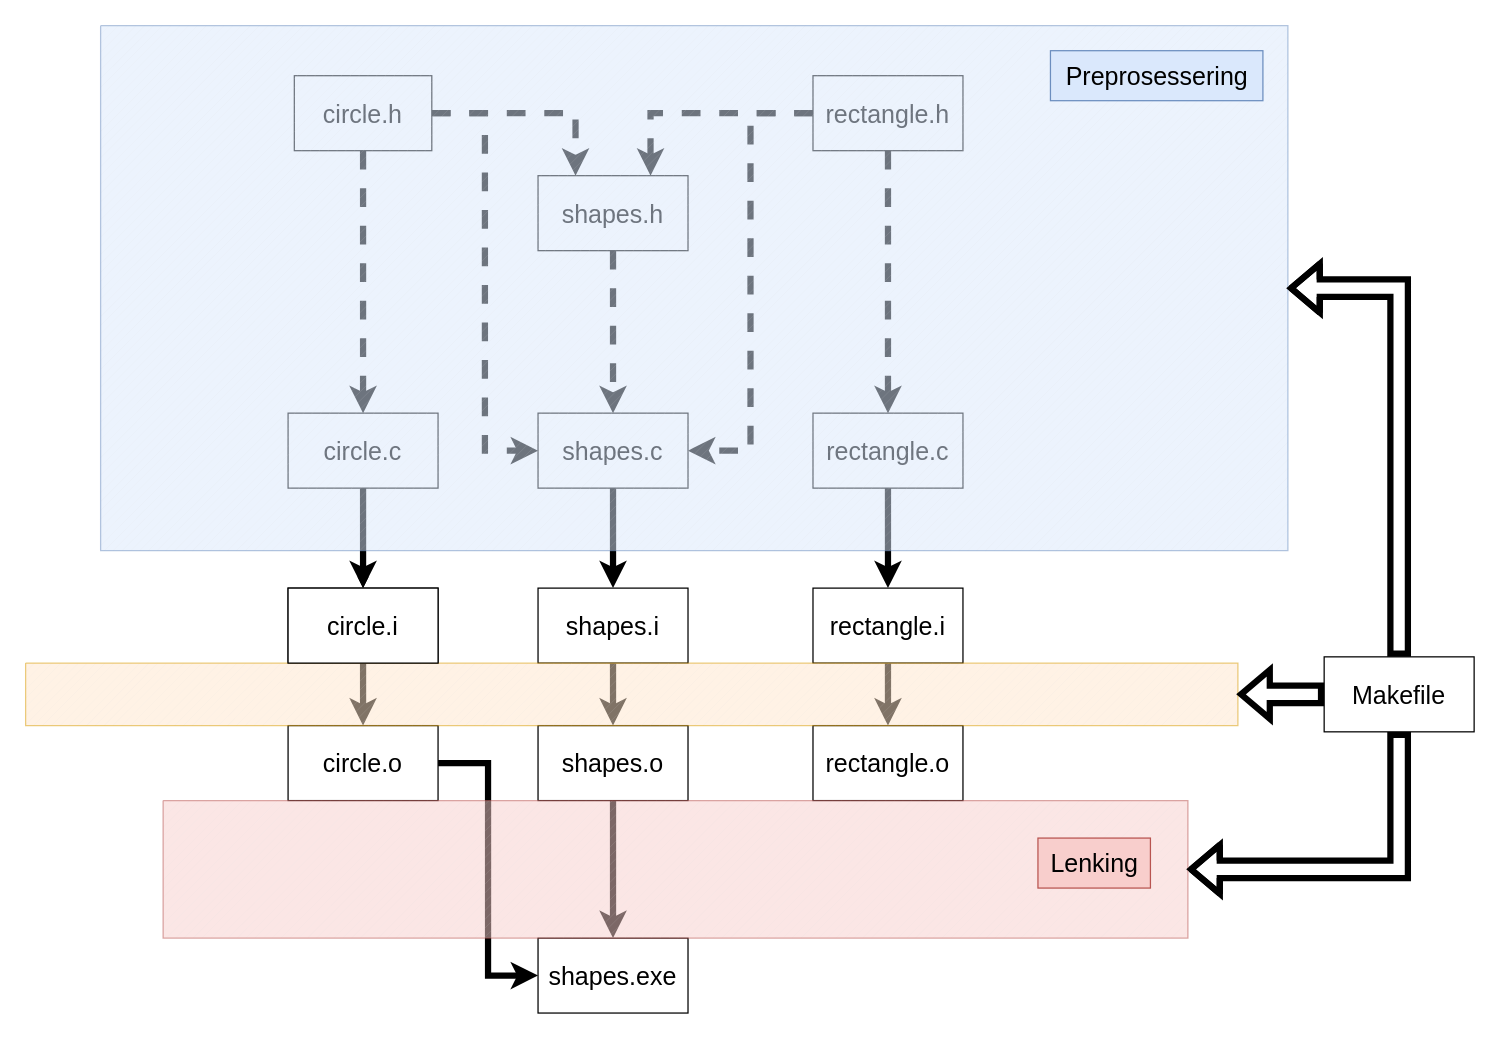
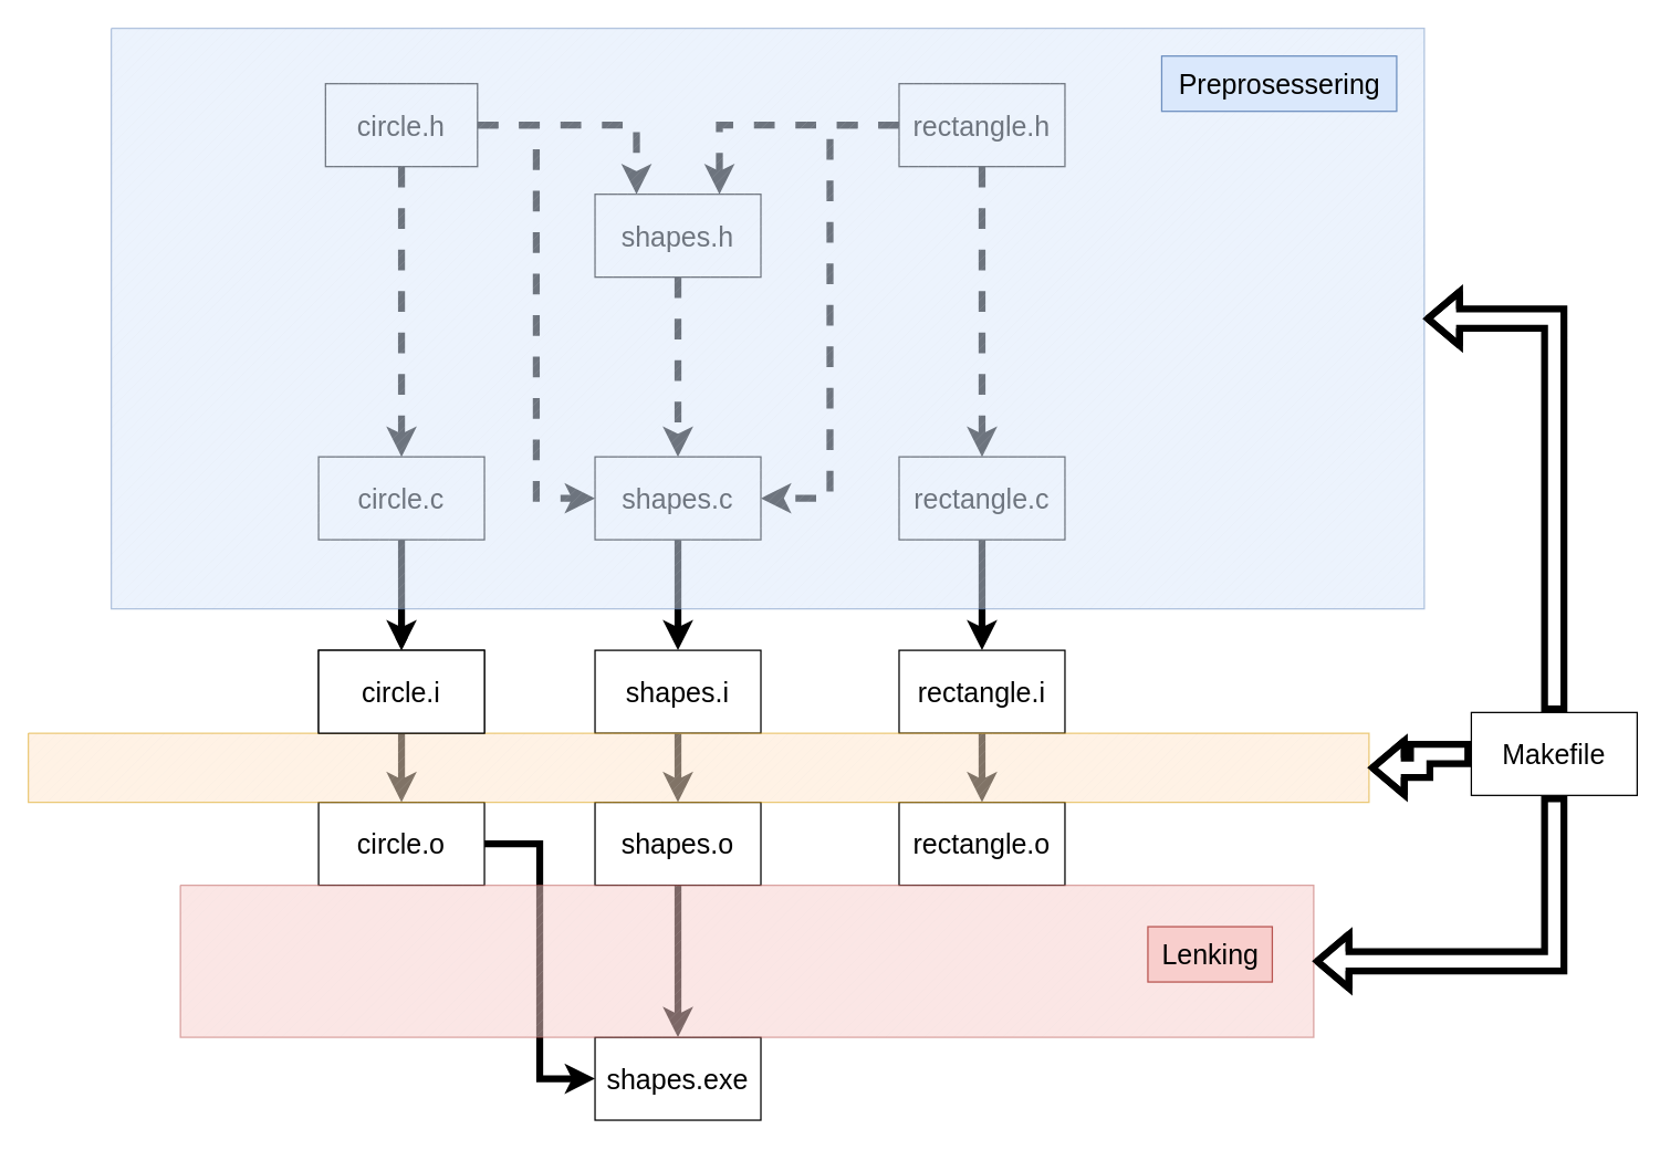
  <mxCell id="0" />
  <mxCell id="1" parent="0" />
  <mxCell id="2" style="edgeStyle=orthogonalEdgeStyle;rounded=0;orthogonalLoop=1;jettySize=auto;html=1;entryX=0.5;entryY=0;entryDx=0;entryDy=0;dashed=1;strokeWidth=5;" edge="1" parent="1" source="3" target="18"><mxGeometry relative="1" as="geometry" /></mxCell>
  <mxCell id="3" value="&lt;font style=&quot;font-size: 20px;&quot;&gt;shapes.h&lt;/font&gt;" style="rounded=0;whiteSpace=wrap;html=1;strokeColor=default;align=center;verticalAlign=middle;fontFamily=Helvetica;fontSize=12;fontColor=default;fillColor=default;" vertex="1" parent="1"><mxGeometry x="430" y="140" width="120" height="60" as="geometry" /></mxCell>
  <mxCell id="4" style="edgeStyle=orthogonalEdgeStyle;rounded=0;orthogonalLoop=1;jettySize=auto;html=1;entryX=0.5;entryY=0;entryDx=0;entryDy=0;dashed=1;strokeWidth=5;" edge="1" parent="1" source="7" target="14"><mxGeometry relative="1" as="geometry" /></mxCell>
  <mxCell id="5" style="edgeStyle=orthogonalEdgeStyle;rounded=0;orthogonalLoop=1;jettySize=auto;html=1;entryX=0.25;entryY=0;entryDx=0;entryDy=0;dashed=1;strokeWidth=5;" edge="1" parent="1" source="7" target="3"><mxGeometry relative="1" as="geometry" /></mxCell>
  <mxCell id="6" style="edgeStyle=orthogonalEdgeStyle;rounded=0;orthogonalLoop=1;jettySize=auto;html=1;entryX=0;entryY=0.5;entryDx=0;entryDy=0;dashed=1;strokeWidth=5;" edge="1" parent="1" source="7" target="18"><mxGeometry relative="1" as="geometry" /></mxCell>
  <mxCell id="7" value="&lt;font style=&quot;font-size: 20px;&quot;&gt;circle.h&lt;/font&gt;" style="rounded=0;whiteSpace=wrap;html=1;" vertex="1" parent="1"><mxGeometry x="235" y="60" width="110" height="60" as="geometry" /></mxCell>
  <mxCell id="8" style="edgeStyle=orthogonalEdgeStyle;rounded=0;orthogonalLoop=1;jettySize=auto;html=1;entryX=0.75;entryY=0;entryDx=0;entryDy=0;dashed=1;strokeWidth=5;" edge="1" parent="1" source="11" target="3"><mxGeometry relative="1" as="geometry" /></mxCell>
  <mxCell id="9" style="edgeStyle=orthogonalEdgeStyle;rounded=0;orthogonalLoop=1;jettySize=auto;html=1;entryX=0.5;entryY=0;entryDx=0;entryDy=0;dashed=1;strokeWidth=5;" edge="1" parent="1" source="11" target="16"><mxGeometry relative="1" as="geometry" /></mxCell>
  <mxCell id="10" style="edgeStyle=orthogonalEdgeStyle;rounded=0;orthogonalLoop=1;jettySize=auto;html=1;entryX=1;entryY=0.5;entryDx=0;entryDy=0;dashed=1;strokeWidth=5;" edge="1" parent="1" source="11" target="18"><mxGeometry relative="1" as="geometry" /></mxCell>
  <mxCell id="11" value="&lt;font style=&quot;font-size: 20px;&quot;&gt;rectangle.h&lt;/font&gt;" style="rounded=0;whiteSpace=wrap;html=1;" vertex="1" parent="1"><mxGeometry x="650" y="60" width="120" height="60" as="geometry" /></mxCell>
  <mxCell id="12" style="edgeStyle=orthogonalEdgeStyle;rounded=0;orthogonalLoop=1;jettySize=auto;html=1;" edge="1" parent="1" source="14" target="20"><mxGeometry relative="1" as="geometry"><mxPoint x="300" y="500" as="targetPoint" /></mxGeometry></mxCell>
  <mxCell id="13" value="" style="edgeStyle=orthogonalEdgeStyle;rounded=0;orthogonalLoop=1;jettySize=auto;html=1;strokeWidth=5;" edge="1" parent="1" source="14" target="36"><mxGeometry relative="1" as="geometry" /></mxCell>
  <mxCell id="14" value="&lt;font style=&quot;font-size: 20px;&quot;&gt;circle.c&lt;/font&gt;" style="rounded=0;whiteSpace=wrap;html=1;strokeColor=default;align=center;verticalAlign=middle;fontFamily=Helvetica;fontSize=12;fontColor=default;fillColor=default;" vertex="1" parent="1"><mxGeometry x="230" y="330" width="120" height="60" as="geometry" /></mxCell>
  <mxCell id="15" style="edgeStyle=orthogonalEdgeStyle;rounded=0;orthogonalLoop=1;jettySize=auto;html=1;strokeWidth=5;" edge="1" parent="1" source="16" target="24"><mxGeometry relative="1" as="geometry" /></mxCell>
  <mxCell id="16" value="&lt;font style=&quot;font-size: 20px;&quot;&gt;rectangle.c&lt;/font&gt;" style="rounded=0;whiteSpace=wrap;html=1;" vertex="1" parent="1"><mxGeometry x="650" y="330" width="120" height="60" as="geometry" /></mxCell>
  <mxCell id="17" style="edgeStyle=orthogonalEdgeStyle;rounded=0;orthogonalLoop=1;jettySize=auto;html=1;strokeWidth=5;" edge="1" parent="1" source="18" target="22"><mxGeometry relative="1" as="geometry"><mxPoint x="535" y="480" as="targetPoint" /></mxGeometry></mxCell>
  <mxCell id="18" value="&lt;font style=&quot;font-size: 20px;&quot;&gt;shapes.c&lt;/font&gt;" style="rounded=0;whiteSpace=wrap;html=1;" vertex="1" parent="1"><mxGeometry x="430" y="330" width="120" height="60" as="geometry" /></mxCell>
  <mxCell id="19" style="edgeStyle=orthogonalEdgeStyle;rounded=0;orthogonalLoop=1;jettySize=auto;html=1;strokeWidth=5;" edge="1" parent="1" source="20" target="26"><mxGeometry relative="1" as="geometry"><mxPoint x="290" y="610" as="targetPoint" /></mxGeometry></mxCell>
  <mxCell id="20" value="&lt;font style=&quot;font-size: 20px;&quot;&gt;circle.i&lt;/font&gt;" style="rounded=0;whiteSpace=wrap;html=1;" vertex="1" parent="1"><mxGeometry x="230" y="470" width="120" height="60" as="geometry" /></mxCell>
  <mxCell id="21" style="edgeStyle=orthogonalEdgeStyle;rounded=0;orthogonalLoop=1;jettySize=auto;html=1;strokeWidth=5;" edge="1" parent="1" source="22" target="28"><mxGeometry relative="1" as="geometry"><mxPoint x="490" y="590" as="targetPoint" /></mxGeometry></mxCell>
  <mxCell id="22" value="&lt;font style=&quot;font-size: 20px;&quot;&gt;shapes.i&lt;/font&gt;" style="rounded=0;whiteSpace=wrap;html=1;" vertex="1" parent="1"><mxGeometry x="430" y="470" width="120" height="60" as="geometry" /></mxCell>
  <mxCell id="23" style="edgeStyle=orthogonalEdgeStyle;rounded=0;orthogonalLoop=1;jettySize=auto;html=1;strokeWidth=5;" edge="1" parent="1" source="24" target="29"><mxGeometry relative="1" as="geometry"><mxPoint x="710" y="580" as="targetPoint" /></mxGeometry></mxCell>
  <mxCell id="24" value="&lt;font style=&quot;font-size: 20px;&quot;&gt;rectangle.i&lt;/font&gt;" style="rounded=0;whiteSpace=wrap;html=1;" vertex="1" parent="1"><mxGeometry x="650" y="470" width="120" height="60" as="geometry" /></mxCell>
  <mxCell id="25" style="edgeStyle=orthogonalEdgeStyle;rounded=0;orthogonalLoop=1;jettySize=auto;html=1;entryX=0;entryY=0.5;entryDx=0;entryDy=0;strokeWidth=5;" edge="1" parent="1" source="26" target="30"><mxGeometry relative="1" as="geometry" /></mxCell>
  <mxCell id="26" value="&lt;font style=&quot;font-size: 20px;&quot;&gt;circle.o&lt;/font&gt;" style="rounded=0;whiteSpace=wrap;html=1;" vertex="1" parent="1"><mxGeometry x="230" y="580" width="120" height="60" as="geometry" /></mxCell>
  <mxCell id="27" style="edgeStyle=orthogonalEdgeStyle;rounded=0;orthogonalLoop=1;jettySize=auto;html=1;strokeWidth=5;" edge="1" parent="1" source="28" target="30"><mxGeometry relative="1" as="geometry"><mxPoint x="490" y="720" as="targetPoint" /></mxGeometry></mxCell>
  <mxCell id="28" value="&lt;font style=&quot;font-size: 20px;&quot;&gt;shapes.o&lt;/font&gt;" style="rounded=0;whiteSpace=wrap;html=1;" vertex="1" parent="1"><mxGeometry x="430" y="580" width="120" height="60" as="geometry" /></mxCell>
  <mxCell id="29" value="&lt;font style=&quot;font-size: 20px;&quot;&gt;rectangle.o&lt;/font&gt;" style="rounded=0;whiteSpace=wrap;html=1;" vertex="1" parent="1"><mxGeometry x="650" y="580" width="120" height="60" as="geometry" /></mxCell>
  <mxCell id="30" value="&lt;font style=&quot;font-size: 20px;&quot;&gt;shapes.exe&lt;/font&gt;" style="rounded=0;whiteSpace=wrap;html=1;" vertex="1" parent="1"><mxGeometry x="430" y="750" width="120" height="60" as="geometry" /></mxCell>
  <mxCell id="31" value="" style="verticalLabelPosition=bottom;verticalAlign=top;html=1;shape=mxgraph.basic.patternFillRect;fillStyle=diag;step=5;fillStrokeWidth=0.2;fillStrokeColor=#dddddd;opacity=50;fillColor=#dae8fc;strokeColor=#6c8ebf;" vertex="1" parent="1"><mxGeometry x="80" y="20" width="950" height="420" as="geometry" /></mxCell>
  <mxCell id="32" value="" style="verticalLabelPosition=bottom;verticalAlign=top;html=1;shape=mxgraph.basic.patternFillRect;fillStyle=diag;step=5;fillStrokeWidth=0.2;fillStrokeColor=#dddddd;opacity=50;fillColor=#ffe6cc;strokeColor=#d79b00;" vertex="1" parent="1"><mxGeometry x="20" y="530" width="970" height="50" as="geometry" /></mxCell>
  <mxCell id="33" value="" style="verticalLabelPosition=bottom;verticalAlign=top;html=1;shape=mxgraph.basic.patternFillRect;fillStyle=diag;step=5;fillStrokeWidth=0.2;fillStrokeColor=#dddddd;opacity=50;fillColor=#f8cecc;strokeColor=#b85450;" vertex="1" parent="1"><mxGeometry x="130" y="640" width="820" height="110" as="geometry" /></mxCell>
  <mxCell id="34" value="&lt;font style=&quot;font-size: 20px;&quot;&gt;Preprosessering&lt;/font&gt;" style="text;html=1;align=center;verticalAlign=middle;resizable=0;points=[];autosize=1;strokeColor=#6c8ebf;fillColor=#dae8fc;" vertex="1" parent="1"><mxGeometry x="840" y="40" width="170" height="40" as="geometry" /></mxCell>
  <mxCell id="35" value="&lt;span style=&quot;font-size: 20px;&quot;&gt;Lenking&lt;/span&gt;" style="text;html=1;align=center;verticalAlign=middle;resizable=0;points=[];autosize=1;strokeColor=#b85450;fillColor=#f8cecc;" vertex="1" parent="1"><mxGeometry x="830" y="670" width="90" height="40" as="geometry" /></mxCell>
  <mxCell id="36" value="&lt;font style=&quot;font-size: 20px;&quot;&gt;circle.i&lt;/font&gt;" style="rounded=0;whiteSpace=wrap;html=1;strokeColor=default;align=center;verticalAlign=middle;fontFamily=Helvetica;fontSize=12;fontColor=default;fillColor=default;" vertex="1" parent="1"><mxGeometry x="230" y="470" width="120" height="60" as="geometry" /></mxCell>
  <mxCell id="37" style="edgeStyle=orthogonalEdgeStyle;rounded=0;orthogonalLoop=1;jettySize=auto;html=1;entryX=1;entryY=0.5;entryDx=0;entryDy=0;entryPerimeter=0;exitX=0.5;exitY=1;exitDx=0;exitDy=0;shape=flexArrow;strokeWidth=5;" edge="1" parent="1" source="38" target="33"><mxGeometry relative="1" as="geometry"><mxPoint x="1120" y="800" as="targetPoint" /></mxGeometry></mxCell>
- <mxCell id="38" value="&lt;span style=&quot;font-size: 20px;&quot;&gt;Makefile&lt;/span&gt;" style="rounded=0;whiteSpace=wrap;html=1;" vertex="1" parent="1"><mxGeometry x="1059" y="525" width="120" height="60" as="geometry" /></mxCell>
+ <mxCell id="38" value="&lt;span style=&quot;font-size: 20px;&quot;&gt;Makefile&lt;/span&gt;" style="rounded=0;whiteSpace=wrap;html=1;" vertex="1" parent="1"><mxGeometry x="1064" y="515" width="120" height="60" as="geometry" /></mxCell>
  <mxCell id="39" style="edgeStyle=orthogonalEdgeStyle;rounded=0;orthogonalLoop=1;jettySize=auto;html=1;entryX=1;entryY=0.5;entryDx=0;entryDy=0;entryPerimeter=0;exitX=0.5;exitY=0;exitDx=0;exitDy=0;shape=flexArrow;strokeWidth=5;" edge="1" parent="1" source="38" target="31"><mxGeometry relative="1" as="geometry" /></mxCell>
  <mxCell id="40" style="edgeStyle=orthogonalEdgeStyle;rounded=0;orthogonalLoop=1;jettySize=auto;html=1;entryX=1;entryY=0.5;entryDx=0;entryDy=0;entryPerimeter=0;shape=flexArrow;strokeWidth=5;" edge="1" parent="1" source="38" target="32"><mxGeometry relative="1" as="geometry" /></mxCell>
